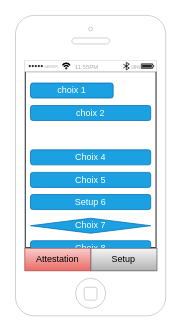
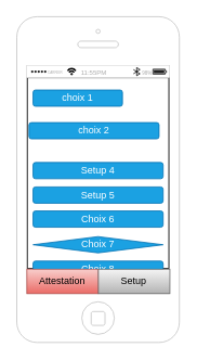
  <mxCell id="0" />
  <mxCell id="1" parent="0" />
  <mxCell id="2" value="" style="html=1;verticalLabelPosition=bottom;labelBackgroundColor=#ffffff;verticalAlign=top;shadow=0;dashed=0;strokeWidth=1;shape=mxgraph.ios7.misc.iphone;strokeColor=#c0c0c0;" vertex="1" parent="1"><mxGeometry x="20" y="20" width="200" height="400" as="geometry" /></mxCell>
  <mxCell id="3" value="" style="rounded=0;whiteSpace=wrap;html=1;shadow=0;fillColor=#FFFFFF;gradientColor=none;" vertex="1" parent="1"><mxGeometry x="33" y="95" width="174" height="234" as="geometry" /></mxCell>
  <mxCell id="4" value="Choix 8" style="rounded=1;whiteSpace=wrap;html=1;fillColor=#1ba1e2;strokeColor=#006EAF;fontColor=#ffffff;" vertex="1" parent="1"><mxGeometry x="40" y="320" width="160" height="20" as="geometry" /></mxCell>
  <mxCell id="5" value="" style="html=1;strokeWidth=1;shadow=0;dashed=0;shape=mxgraph.ios7ui.appBar;fillColor=#ffffff;gradientColor=none;" vertex="1" parent="1"><mxGeometry x="32.5" y="80" width="175" height="15" as="geometry" /></mxCell>
  <mxCell id="6" value="CARRIER" style="shape=rect;align=left;fontSize=8;spacingLeft=24;fontSize=4;fontColor=#aaaaaa;strokeColor=none;fillColor=none;spacingTop=4;" vertex="1" parent="5"><mxGeometry y="0.5" width="50" height="13" relative="1" as="geometry"><mxPoint y="-6.5" as="offset" /></mxGeometry></mxCell>
  <mxCell id="7" value="11:55PM" style="shape=rect;fontSize=8;fontColor=#aaaaaa;strokeColor=none;fillColor=none;spacingTop=4;" vertex="1" parent="5"><mxGeometry x="0.5" y="0.5" width="50" height="13" relative="1" as="geometry"><mxPoint x="-30" y="-6.5" as="offset" /></mxGeometry></mxCell>
  <mxCell id="8" value="98%" style="shape=rect;align=right;fontSize=8;spacingRight=19;fontSize=6;fontColor=#aaaaaa;strokeColor=none;fillColor=none;spacingTop=4;" vertex="1" parent="5"><mxGeometry x="1" y="0.5" width="45" height="13" relative="1" as="geometry"><mxPoint x="-45" y="-6.5" as="offset" /></mxGeometry></mxCell>
  <mxCell id="9" value="choix 1" style="rounded=1;whiteSpace=wrap;html=1;fillColor=#1ba1e2;strokeColor=#006EAF;fontColor=#ffffff;" vertex="1" parent="1"><mxGeometry x="40" y="110" width="110" height="20" as="geometry" /></mxCell>
- <mxCell id="10" value="choix 2" style="rounded=1;whiteSpace=wrap;html=1;fillColor=#1ba1e2;strokeColor=#006EAF;fontColor=#ffffff;" vertex="1" parent="1"><mxGeometry x="40" y="140" width="160" height="20" as="geometry" /></mxCell>
- <mxCell id="11" value="Choix 4" style="rounded=1;whiteSpace=wrap;html=1;fillColor=#1ba1e2;strokeColor=#006EAF;fontColor=#ffffff;" vertex="1" parent="1"><mxGeometry x="40" y="199" width="160" height="20" as="geometry" /></mxCell>
- <mxCell id="12" value="Choix 5" style="rounded=1;whiteSpace=wrap;html=1;fillColor=#1ba1e2;strokeColor=#006EAF;fontColor=#ffffff;" vertex="1" parent="1"><mxGeometry x="40" y="229" width="160" height="20" as="geometry" /></mxCell>
- <mxCell id="13" value="Setup 6" style="rounded=1;whiteSpace=wrap;html=1;fillColor=#1ba1e2;strokeColor=#006EAF;fontColor=#ffffff;" vertex="1" parent="1"><mxGeometry x="40" y="258.5" width="160" height="20" as="geometry" /></mxCell>
+ <mxCell id="10" value="choix 2" style="rounded=1;whiteSpace=wrap;html=1;fillColor=#1ba1e2;strokeColor=#006EAF;fontColor=#ffffff;" vertex="1" parent="1"><mxGeometry x="35" y="150" width="160" height="20" as="geometry" /></mxCell>
+ <mxCell id="11" value="Setup 4" style="rounded=1;whiteSpace=wrap;html=1;fillColor=#1ba1e2;strokeColor=#006EAF;fontColor=#ffffff;" vertex="1" parent="1"><mxGeometry x="40" y="199" width="160" height="20" as="geometry" /></mxCell>
+ <mxCell id="12" value="Setup 5" style="rounded=1;whiteSpace=wrap;html=1;fillColor=#1ba1e2;strokeColor=#006EAF;fontColor=#ffffff;" vertex="1" parent="1"><mxGeometry x="40" y="229" width="160" height="20" as="geometry" /></mxCell>
+ <mxCell id="13" value="Choix 6" style="rounded=1;whiteSpace=wrap;html=1;fillColor=#1ba1e2;strokeColor=#006EAF;fontColor=#ffffff;" vertex="1" parent="1"><mxGeometry x="40" y="258.5" width="160" height="20" as="geometry" /></mxCell>
  <mxCell id="14" value="Choix 7" style="rhombus;whiteSpace=wrap;html=1;fillColor=#1ba1e2;strokeColor=#006EAF;fontColor=#ffffff;" vertex="1" parent="1"><mxGeometry x="40" y="290" width="160" height="20" as="geometry" /></mxCell>
  <mxCell id="15" value="" style="group" vertex="1" connectable="0" parent="1"><mxGeometry x="32.471" y="330" width="175.833" height="30" as="geometry" /></mxCell>
  <mxCell id="16" value="Attestation" style="rounded=0;whiteSpace=wrap;html=1;gradientColor=#ea6b66;fillColor=#f8cecc;strokeColor=#b85450;" vertex="1" parent="15"><mxGeometry width="87.917" height="30" as="geometry" /></mxCell>
  <mxCell id="17" value="Setup" style="rounded=0;whiteSpace=wrap;html=1;fillColor=#f5f5f5;strokeColor=#666666;gradientColor=#b3b3b3;" vertex="1" parent="15"><mxGeometry x="87.917" width="87.917" height="30" as="geometry" /></mxCell>
